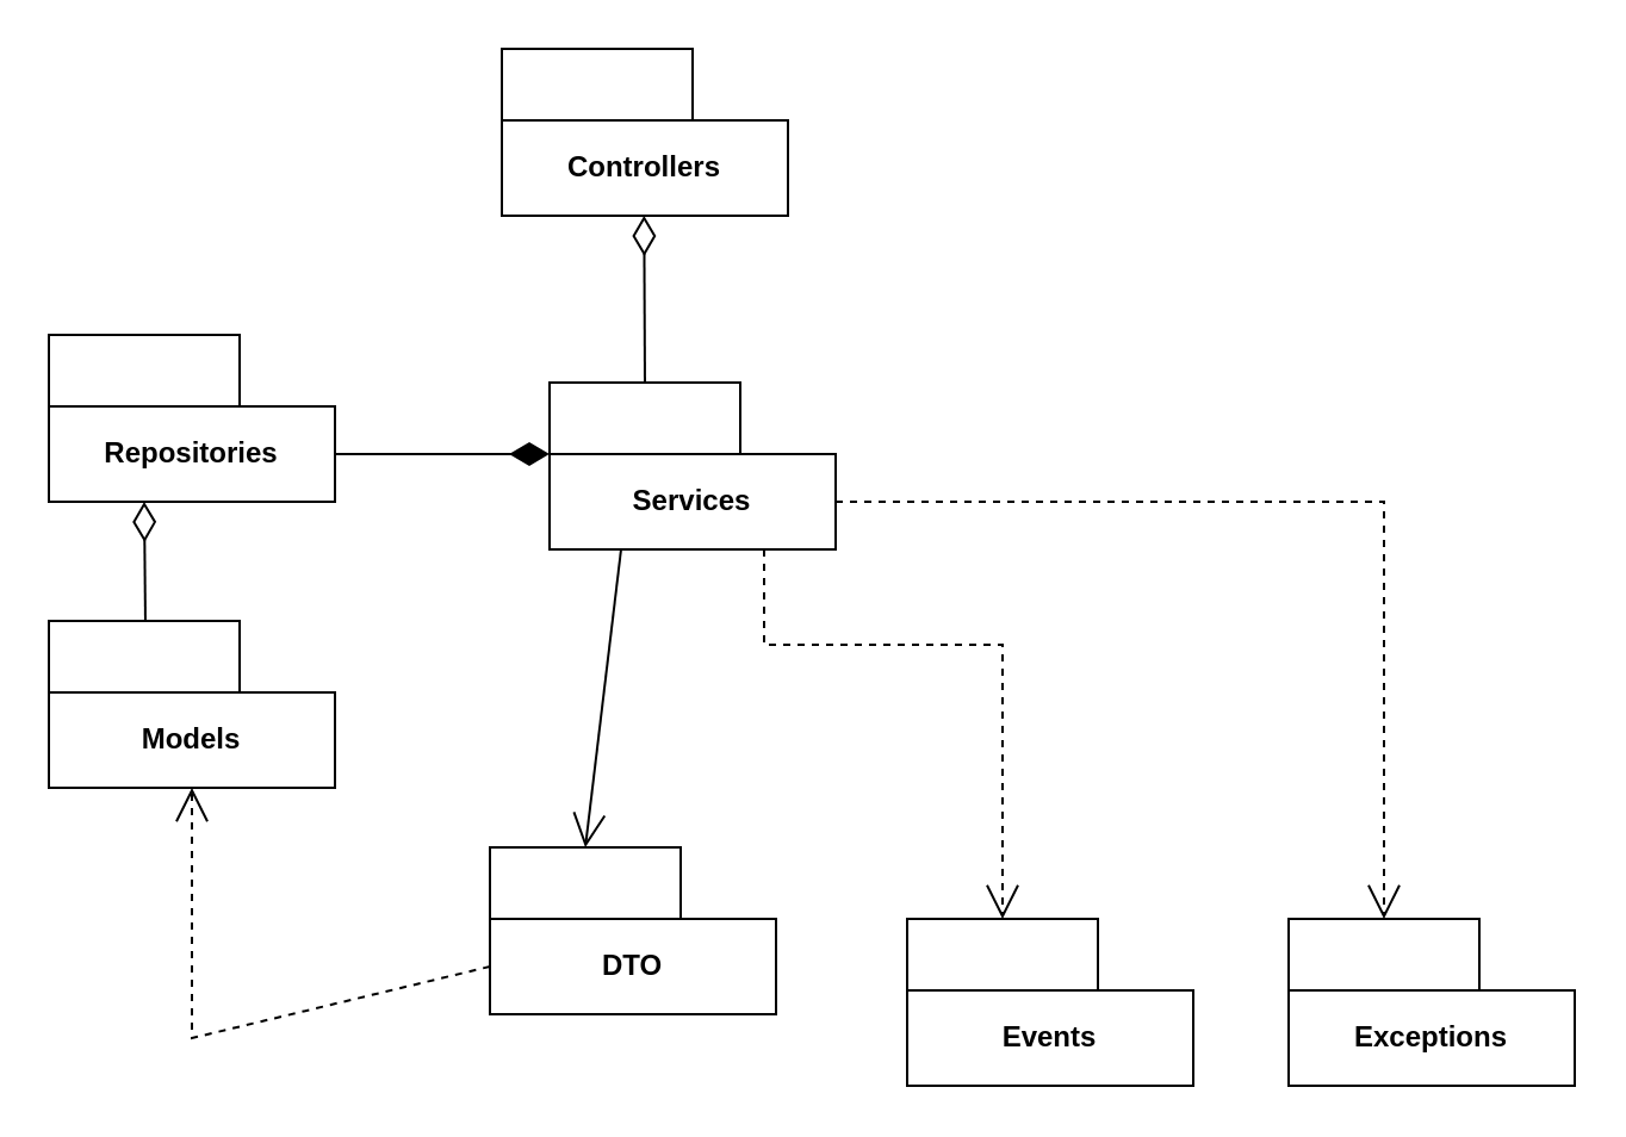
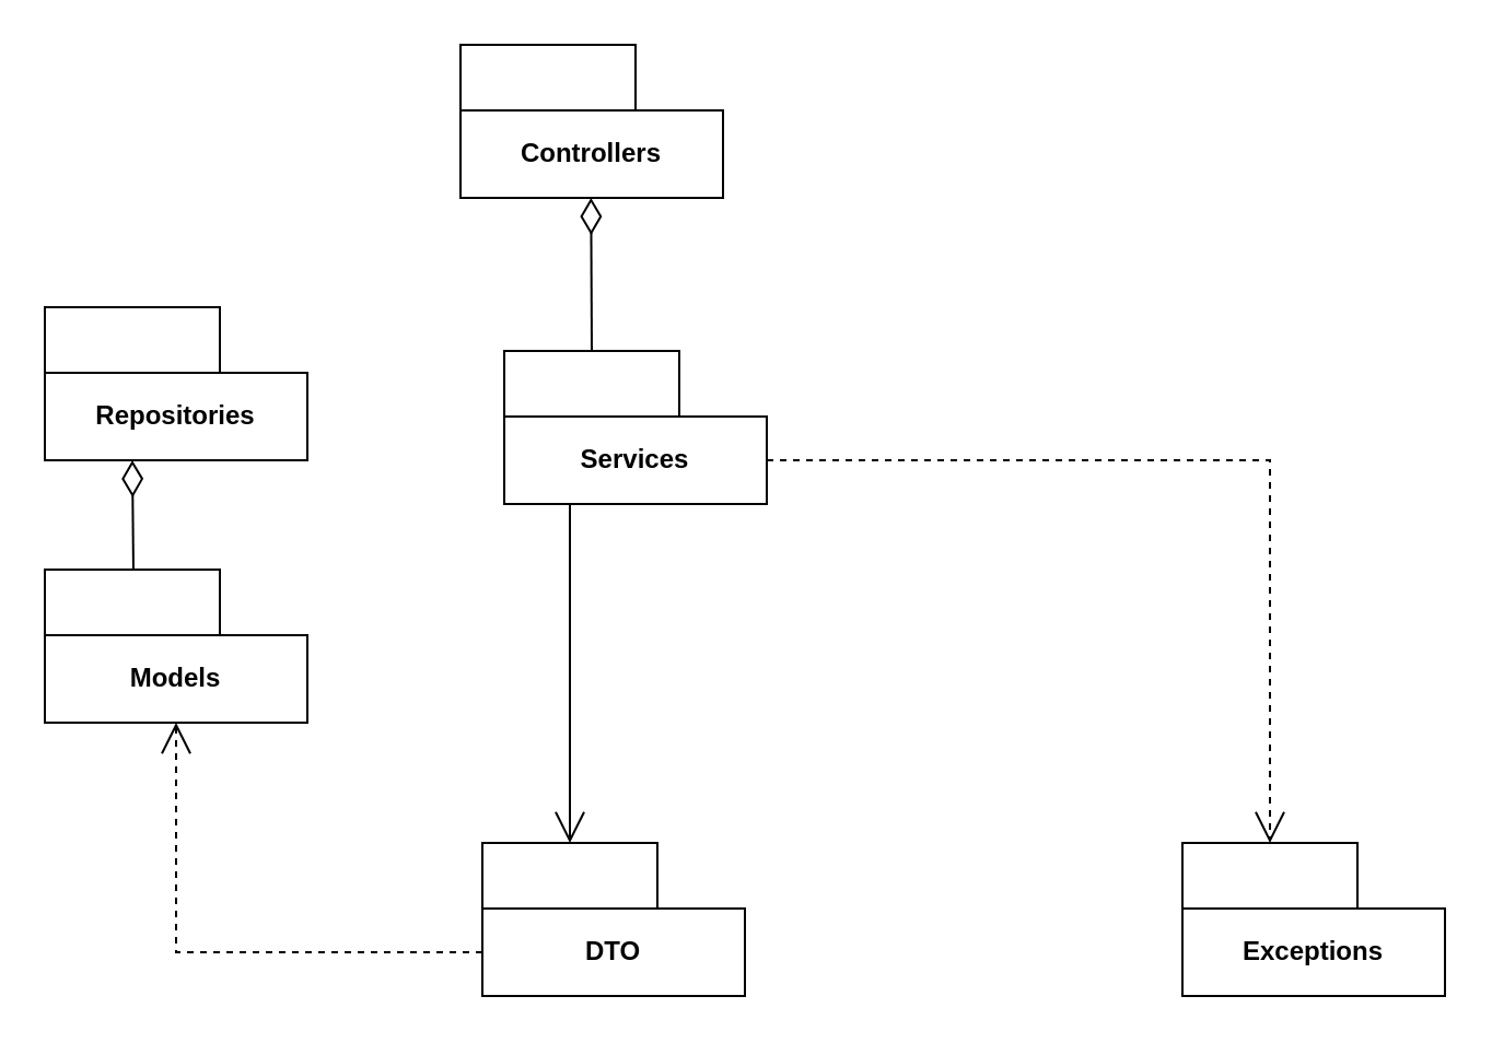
  <mxCell id="0" />
  <mxCell id="1" parent="0" />
  <mxCell id="2" value="Controllers" style="shape=folder;fontStyle=1;tabWidth=80;tabHeight=30;tabPosition=left;html=1;boundedLbl=1;whiteSpace=wrap;" vertex="1" parent="1"><mxGeometry x="210" y="20" width="120" height="70" as="geometry" /></mxCell>
- <mxCell id="3" value="DTO" style="shape=folder;fontStyle=1;tabWidth=80;tabHeight=30;tabPosition=left;html=1;boundedLbl=1;whiteSpace=wrap;" vertex="1" parent="1"><mxGeometry x="205" y="355" width="120" height="70" as="geometry" /></mxCell>
+ <mxCell id="3" value="DTO" style="shape=folder;fontStyle=1;tabWidth=80;tabHeight=30;tabPosition=left;html=1;boundedLbl=1;whiteSpace=wrap;" vertex="1" parent="1"><mxGeometry x="220" y="385" width="120" height="70" as="geometry" /></mxCell>
  <mxCell id="4" value="Repositories" style="shape=folder;fontStyle=1;tabWidth=80;tabHeight=30;tabPosition=left;html=1;boundedLbl=1;whiteSpace=wrap;" vertex="1" parent="1"><mxGeometry x="20" y="140" width="120" height="70" as="geometry" /></mxCell>
- <mxCell id="5" value="Events" style="shape=folder;fontStyle=1;tabWidth=80;tabHeight=30;tabPosition=left;html=1;boundedLbl=1;whiteSpace=wrap;" vertex="1" parent="1"><mxGeometry x="380" y="385" width="120" height="70" as="geometry" /></mxCell>
  <mxCell id="6" value="Exceptions" style="shape=folder;fontStyle=1;tabWidth=80;tabHeight=30;tabPosition=left;html=1;boundedLbl=1;whiteSpace=wrap;" vertex="1" parent="1"><mxGeometry x="540" y="385" width="120" height="70" as="geometry" /></mxCell>
  <mxCell id="7" value="Models" style="shape=folder;fontStyle=1;tabWidth=80;tabHeight=30;tabPosition=left;html=1;boundedLbl=1;whiteSpace=wrap;" vertex="1" parent="1"><mxGeometry x="20" y="260" width="120" height="70" as="geometry" /></mxCell>
  <mxCell id="8" value="Services" style="shape=folder;fontStyle=1;tabWidth=80;tabHeight=30;tabPosition=left;html=1;boundedLbl=1;whiteSpace=wrap;" vertex="1" parent="1"><mxGeometry x="230" y="160" width="120" height="70" as="geometry" /></mxCell>
- <mxCell id="9" value="" style="endArrow=none;html=1;endSize=12;startArrow=diamondThin;startSize=14;startFill=1;align=left;verticalAlign=bottom;rounded=0;exitX=0;exitY=0;exitDx=0;exitDy=30;exitPerimeter=0;entryX=0;entryY=0;entryDx=120;entryDy=50;entryPerimeter=0;endFill=0;" edge="1" parent="1" source="8" target="4"><mxGeometry x="-0.628" y="20" relative="1" as="geometry"><mxPoint x="170" y="270" as="sourcePoint" /><mxPoint x="170" y="360" as="targetPoint" /><mxPoint as="offset" /></mxGeometry></mxCell>
  <mxCell id="10" value="" style="endArrow=open;endSize=12;dashed=0;html=1;rounded=0;exitX=0.25;exitY=1;exitDx=0;exitDy=0;exitPerimeter=0;entryX=0;entryY=0;entryDx=40;entryDy=0;entryPerimeter=0;" edge="1" parent="1" source="8" target="3"><mxGeometry width="160" relative="1" as="geometry"><mxPoint x="320" y="240" as="sourcePoint" /><mxPoint x="320" y="420" as="targetPoint" /></mxGeometry></mxCell>
- <mxCell id="11" value="" style="endArrow=open;endSize=12;dashed=1;html=1;rounded=0;exitX=0.75;exitY=1;exitDx=0;exitDy=0;exitPerimeter=0;entryX=0;entryY=0;entryDx=40;entryDy=0;entryPerimeter=0;edgeStyle=orthogonalEdgeStyle;" edge="1" parent="1" source="8" target="5"><mxGeometry width="160" relative="1" as="geometry"><mxPoint x="440" y="260" as="sourcePoint" /><mxPoint x="300" y="380" as="targetPoint" /><Array as="points"><mxPoint x="320" y="270" /><mxPoint x="420" y="270" /></Array></mxGeometry></mxCell>
  <mxCell id="12" value="" style="endArrow=open;endSize=12;dashed=1;html=1;rounded=0;exitX=0;exitY=0;exitDx=120;exitDy=50;exitPerimeter=0;entryX=0;entryY=0;entryDx=40;entryDy=0;entryPerimeter=0;edgeStyle=orthogonalEdgeStyle;" edge="1" parent="1" source="8" target="6"><mxGeometry width="160" relative="1" as="geometry"><mxPoint x="350" y="240" as="sourcePoint" /><mxPoint x="330" y="360" as="targetPoint" /><Array as="points"><mxPoint x="580" y="210" /></Array></mxGeometry></mxCell>
  <mxCell id="13" value="" style="endArrow=none;html=1;endSize=12;startArrow=diamondThin;startSize=14;startFill=0;align=left;verticalAlign=bottom;rounded=0;endFill=0;exitX=0.5;exitY=1;exitDx=0;exitDy=0;exitPerimeter=0;entryX=0.504;entryY=-0.002;entryDx=0;entryDy=0;entryPerimeter=0;" edge="1" parent="1"><mxGeometry x="-0.628" y="20" relative="1" as="geometry"><mxPoint x="60" y="210" as="sourcePoint" /><mxPoint x="60.48" y="259.86" as="targetPoint" /><mxPoint as="offset" /></mxGeometry></mxCell>
  <mxCell id="14" value="" style="endArrow=open;endSize=12;dashed=1;html=1;rounded=0;exitX=0;exitY=0;exitDx=0;exitDy=50;exitPerimeter=0;entryX=0.5;entryY=1;entryDx=0;entryDy=0;entryPerimeter=0;" edge="1" parent="1" source="3" target="7"><mxGeometry width="160" relative="1" as="geometry"><mxPoint x="250" y="280" as="sourcePoint" /><mxPoint x="250" y="435" as="targetPoint" /><Array as="points"><mxPoint x="80" y="435" /></Array></mxGeometry></mxCell>
  <mxCell id="15" value="" style="endArrow=none;html=1;endSize=12;startArrow=diamondThin;startSize=14;startFill=0;align=left;verticalAlign=bottom;rounded=0;endFill=0;exitX=0.5;exitY=1;exitDx=0;exitDy=0;exitPerimeter=0;entryX=0;entryY=0;entryDx=40;entryDy=0;entryPerimeter=0;" edge="1" parent="1" target="8"><mxGeometry x="-0.628" y="20" relative="1" as="geometry"><mxPoint x="269.66" y="90" as="sourcePoint" /><mxPoint x="270.14" y="139.86" as="targetPoint" /><mxPoint as="offset" /></mxGeometry></mxCell>
